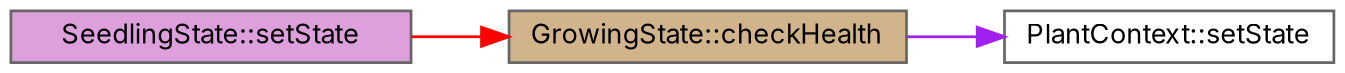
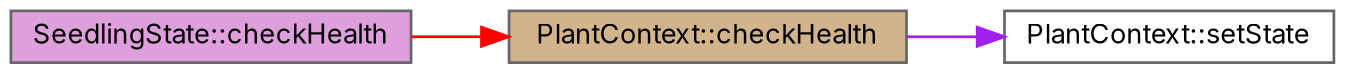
  digraph {
    fontname=Inter
    rankdir=RL
    node [color=grey40 fontname=Inter fontsize=10 shape=box style=filled]
    edge [dir=back fontname=Inter fontsize=10 labelfontname=Helvetica labelfontsize=10 style=solid]
    n1 [color=gray40 fillcolor=white fontcolor=black height=0.2 label="PlantContext::setState" width=0.4]
-   n2 [fillcolor=tan height=0.2 label="GrowingState::checkHealth" width=0.4]
-   n3 [fillcolor=plum height=0.2 label="SeedlingState::setState" width=0.4]
+   n2 [fillcolor=tan height=0.2 label="PlantContext::checkHealth" width=0.4]
+   n3 [fillcolor=plum height=0.2 label="SeedlingState::checkHealth" width=0.4]
    n1 -> n2 [color=purple]
    n2 -> n3 [color=red]
  }
